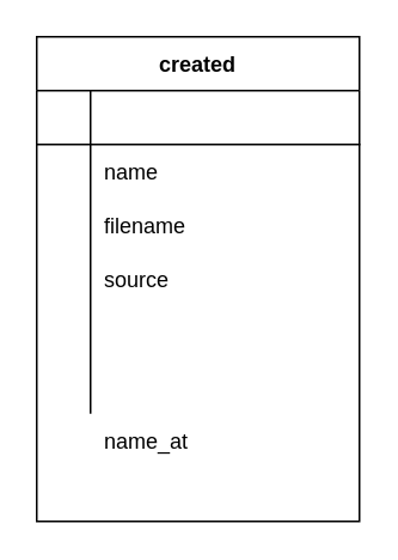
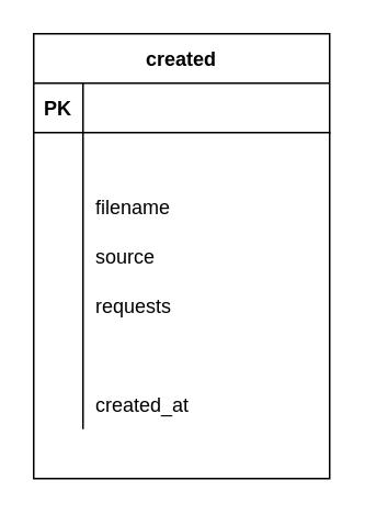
  <mxCell id="0" />
  <mxCell id="1" parent="0" />
  <mxCell id="2" value="created" style="shape=table;startSize=30;container=1;collapsible=1;childLayout=tableLayout;fixedRows=1;rowLines=0;fontStyle=1;align=center;resizeLast=1;" parent="1" vertex="1"><mxGeometry x="20" y="20" width="180" height="270" as="geometry" /></mxCell>
  <mxCell id="3" value="" style="shape=partialRectangle;collapsible=0;dropTarget=0;pointerEvents=0;fillColor=none;top=0;left=0;bottom=1;right=0;points=[[0,0.5],[1,0.5]];portConstraint=eastwest;" parent="2" vertex="1"><mxGeometry y="30" width="180" height="30" as="geometry" /></mxCell>
+ <mxCell id="4" value="PK" style="shape=partialRectangle;connectable=0;fillColor=none;top=0;left=0;bottom=0;right=0;fontStyle=1;overflow=hidden;" parent="3" vertex="1"><mxGeometry width="30" height="30" as="geometry" /></mxCell>
  <mxCell id="5" value="" style="shape=partialRectangle;collapsible=0;dropTarget=0;pointerEvents=0;fillColor=none;top=0;left=0;bottom=0;right=0;points=[[0,0.5],[1,0.5]];portConstraint=eastwest;" parent="2" vertex="1"><mxGeometry y="60" width="180" height="30" as="geometry" /></mxCell>
  <mxCell id="6" value="" style="shape=partialRectangle;connectable=0;fillColor=none;top=0;left=0;bottom=0;right=0;editable=1;overflow=hidden;" parent="5" vertex="1"><mxGeometry width="30" height="30" as="geometry" /></mxCell>
- <mxCell id="7" value="name" style="shape=partialRectangle;connectable=0;fillColor=none;top=0;left=0;bottom=0;right=0;align=left;spacingLeft=6;overflow=hidden;" parent="5" vertex="1"><mxGeometry x="30" width="150" height="30" as="geometry" /></mxCell>
  <mxCell id="8" value="" style="shape=partialRectangle;collapsible=0;dropTarget=0;pointerEvents=0;fillColor=none;top=0;left=0;bottom=0;right=0;points=[[0,0.5],[1,0.5]];portConstraint=eastwest;" parent="2" vertex="1"><mxGeometry y="90" width="180" height="30" as="geometry" /></mxCell>
  <mxCell id="9" value="" style="shape=partialRectangle;connectable=0;fillColor=none;top=0;left=0;bottom=0;right=0;editable=1;overflow=hidden;" parent="8" vertex="1"><mxGeometry width="30" height="30" as="geometry" /></mxCell>
  <mxCell id="10" value="filename" style="shape=partialRectangle;connectable=0;fillColor=none;top=0;left=0;bottom=0;right=0;align=left;spacingLeft=6;overflow=hidden;" parent="8" vertex="1"><mxGeometry x="30" width="150" height="30" as="geometry" /></mxCell>
  <mxCell id="11" value="" style="shape=partialRectangle;collapsible=0;dropTarget=0;pointerEvents=0;fillColor=none;top=0;left=0;bottom=0;right=0;points=[[0,0.5],[1,0.5]];portConstraint=eastwest;" parent="2" vertex="1"><mxGeometry y="120" width="180" height="30" as="geometry" /></mxCell>
  <mxCell id="12" value="" style="shape=partialRectangle;connectable=0;fillColor=none;top=0;left=0;bottom=0;right=0;editable=1;overflow=hidden;" parent="11" vertex="1"><mxGeometry width="30" height="30" as="geometry" /></mxCell>
  <mxCell id="13" value="source" style="shape=partialRectangle;connectable=0;fillColor=none;top=0;left=0;bottom=0;right=0;align=left;spacingLeft=6;overflow=hidden;" parent="11" vertex="1"><mxGeometry x="30" width="150" height="30" as="geometry" /></mxCell>
  <mxCell id="14" value="" style="shape=partialRectangle;collapsible=0;dropTarget=0;pointerEvents=0;fillColor=none;top=0;left=0;bottom=0;right=0;points=[[0,0.5],[1,0.5]];portConstraint=eastwest;" parent="2" vertex="1"><mxGeometry y="150" width="180" height="30" as="geometry" /></mxCell>
  <mxCell id="15" value="" style="shape=partialRectangle;connectable=0;fillColor=none;top=0;left=0;bottom=0;right=0;editable=1;overflow=hidden;" parent="14" vertex="1"><mxGeometry width="30" height="30" as="geometry" /></mxCell>
+ <mxCell id="16" value="requests" style="shape=partialRectangle;connectable=0;fillColor=none;top=0;left=0;bottom=0;right=0;align=left;spacingLeft=6;overflow=hidden;" parent="14" vertex="1"><mxGeometry x="30" width="150" height="30" as="geometry" /></mxCell>
  <mxCell id="17" value="" style="shape=partialRectangle;collapsible=0;dropTarget=0;pointerEvents=0;fillColor=none;top=0;left=0;bottom=0;right=0;points=[[0,0.5],[1,0.5]];portConstraint=eastwest;" parent="2" vertex="1"><mxGeometry y="180" width="180" height="30" as="geometry" /></mxCell>
  <mxCell id="18" value="" style="shape=partialRectangle;connectable=0;fillColor=none;top=0;left=0;bottom=0;right=0;editable=1;overflow=hidden;" parent="17" vertex="1"><mxGeometry width="30" height="30" as="geometry" /></mxCell>
  <mxCell id="19" value="" style="shape=partialRectangle;collapsible=0;dropTarget=0;pointerEvents=0;fillColor=none;top=0;left=0;bottom=0;right=0;points=[[0,0.5],[1,0.5]];portConstraint=eastwest;" parent="2" vertex="1"><mxGeometry y="210" width="180" height="30" as="geometry" /></mxCell>
  <mxCell id="20" value="" style="shape=partialRectangle;connectable=0;fillColor=none;top=0;left=0;bottom=0;right=0;editable=1;overflow=hidden;" parent="19" vertex="1"><mxGeometry width="30" height="30" as="geometry" /></mxCell>
- <mxCell id="21" value="name_at" style="shape=partialRectangle;connectable=0;fillColor=none;top=0;left=0;bottom=0;right=0;align=left;spacingLeft=6;overflow=hidden;" parent="19" vertex="1"><mxGeometry x="30" width="150" height="30" as="geometry" /></mxCell>
+ <mxCell id="21" value="created_at" style="shape=partialRectangle;connectable=0;fillColor=none;top=0;left=0;bottom=0;right=0;align=left;spacingLeft=6;overflow=hidden;" parent="19" vertex="1"><mxGeometry x="30" width="150" height="30" as="geometry" /></mxCell>
  <mxCell id="22" value="" style="shape=partialRectangle;collapsible=0;dropTarget=0;pointerEvents=0;fillColor=none;top=0;left=0;bottom=0;right=0;points=[[0,0.5],[1,0.5]];portConstraint=eastwest;" parent="2" vertex="1"><mxGeometry y="240" width="180" height="30" as="geometry" /></mxCell>
  <mxCell id="23" value="" style="shape=partialRectangle;connectable=0;fillColor=none;top=0;left=0;bottom=0;right=0;editable=1;overflow=hidden;" parent="22" vertex="1"><mxGeometry width="30" height="30" as="geometry" /></mxCell>
